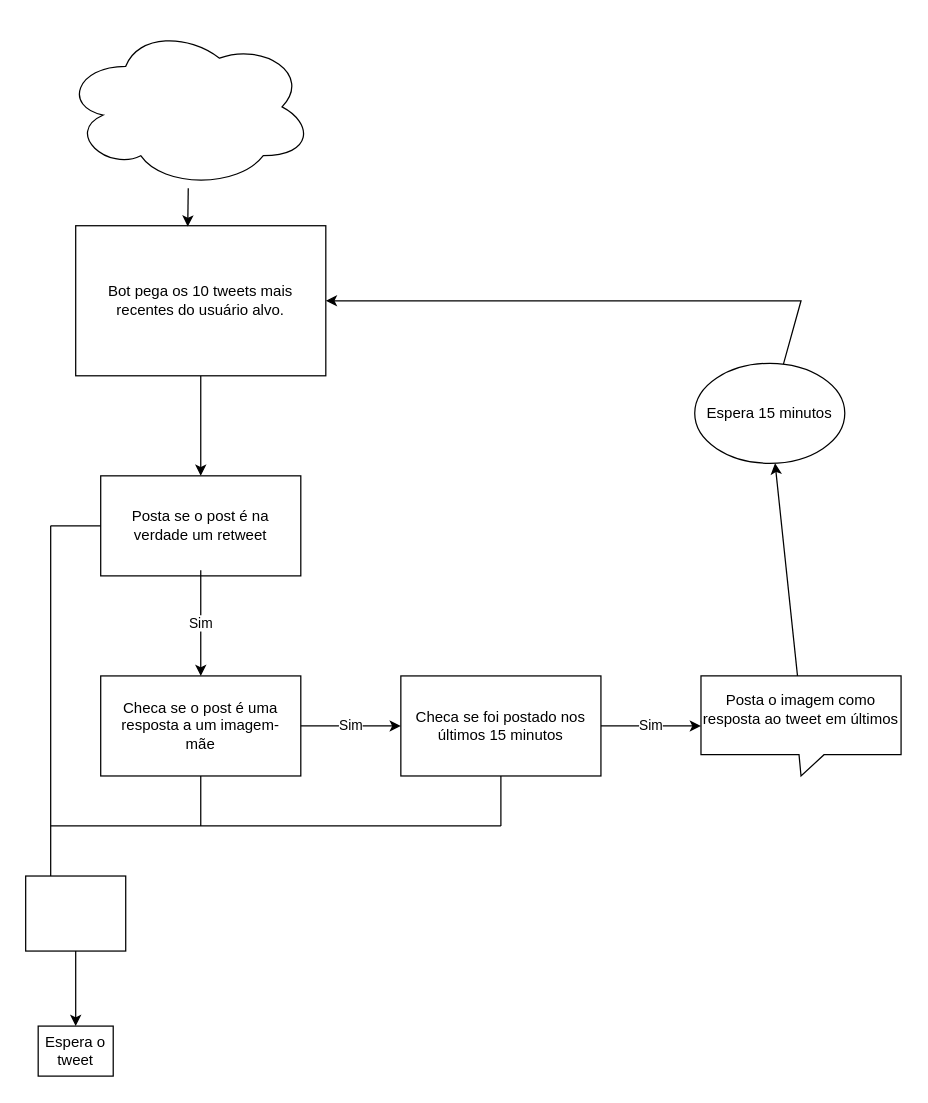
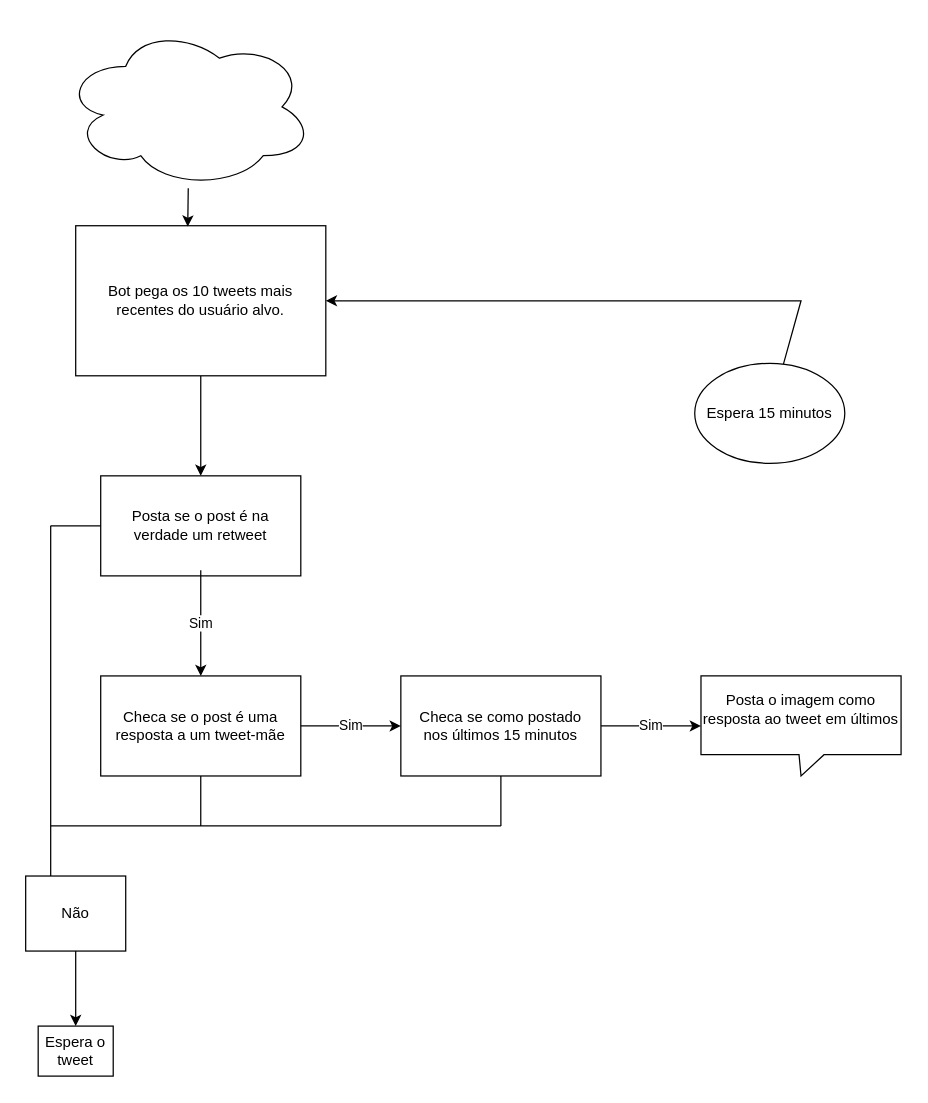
  <mxCell id="0" />
  <mxCell id="1" parent="0" />
  <mxCell id="2" value="" style="endArrow=classic;html=1;exitX=0.5;exitY=1;exitDx=0;exitDy=0;" edge="1" parent="1" source="6" target="9"><mxGeometry width="50" height="50" relative="1" as="geometry"><mxPoint x="60" y="380" as="sourcePoint" /><mxPoint x="160" y="420" as="targetPoint" /></mxGeometry></mxCell>
  <mxCell id="3" value="" style="group" vertex="1" connectable="0" parent="1"><mxGeometry x="50" width="200" height="130" as="geometry" y="20" /></mxCell>
  <mxCell id="4" value="" style="ellipse;shape=cloud;whiteSpace=wrap;html=1;" vertex="1" parent="3"><mxGeometry width="200" height="130" as="geometry" /></mxCell>
  <mxCell id="5" value="" style="group" vertex="1" connectable="0" parent="1"><mxGeometry x="60" y="180" width="200" height="120" as="geometry" /></mxCell>
  <mxCell id="6" value="" style="rounded=0;whiteSpace=wrap;html=1;" vertex="1" parent="5"><mxGeometry width="200" height="120.0" as="geometry" /></mxCell>
  <mxCell id="7" value="Bot pega os 10 tweets mais recentes do usuário alvo." style="text;html=1;strokeColor=none;fillColor=none;align=center;verticalAlign=middle;whiteSpace=wrap;rounded=0;" vertex="1" parent="5"><mxGeometry x="15" y="21.818" width="170" height="76.364" as="geometry" /></mxCell>
  <mxCell id="8" value="" style="group" vertex="1" connectable="0" parent="1"><mxGeometry x="80" y="380" width="160" height="80" as="geometry" /></mxCell>
  <mxCell id="9" value="" style="rounded=0;whiteSpace=wrap;html=1;" vertex="1" parent="8"><mxGeometry width="160" height="80" as="geometry" /></mxCell>
  <mxCell id="10" value="Posta se o post é na verdade um retweet" style="text;html=1;strokeColor=none;fillColor=none;align=center;verticalAlign=middle;whiteSpace=wrap;rounded=0;" vertex="1" parent="8"><mxGeometry x="5" y="4.444" width="150" height="71.111" as="geometry" /></mxCell>
  <mxCell id="11" value="" style="group" vertex="1" connectable="0" parent="1"><mxGeometry x="80" y="540" width="160" height="80" as="geometry" /></mxCell>
  <mxCell id="12" value="" style="rounded=0;whiteSpace=wrap;html=1;" vertex="1" parent="11"><mxGeometry width="160" height="80" as="geometry" /></mxCell>
- <mxCell id="13" value="Checa se o post é uma resposta a um imagem-mãe" style="text;html=1;strokeColor=none;fillColor=none;align=center;verticalAlign=middle;whiteSpace=wrap;rounded=0;" vertex="1" parent="11"><mxGeometry x="5" y="4.444" width="150" height="71.111" as="geometry" /></mxCell>
+ <mxCell id="13" value="Checa se o post é uma resposta a um tweet-mãe" style="text;html=1;strokeColor=none;fillColor=none;align=center;verticalAlign=middle;whiteSpace=wrap;rounded=0;" vertex="1" parent="11"><mxGeometry x="5" y="4.444" width="150" height="71.111" as="geometry" /></mxCell>
  <mxCell id="14" value="" style="group" vertex="1" connectable="0" parent="1"><mxGeometry x="320" y="540" width="160" height="80" as="geometry" /></mxCell>
  <mxCell id="15" value="" style="rounded=0;whiteSpace=wrap;html=1;" vertex="1" parent="14"><mxGeometry width="160" height="80" as="geometry" /></mxCell>
- <mxCell id="16" value="Checa se foi postado nos últimos 15 minutos" style="text;html=1;strokeColor=none;fillColor=none;align=center;verticalAlign=middle;whiteSpace=wrap;rounded=0;" vertex="1" parent="14"><mxGeometry x="5" y="4.444" width="150" height="71.111" as="geometry" /></mxCell>
+ <mxCell id="16" value="Checa se como postado nos últimos 15 minutos" style="text;html=1;strokeColor=none;fillColor=none;align=center;verticalAlign=middle;whiteSpace=wrap;rounded=0;" vertex="1" parent="14"><mxGeometry x="5" y="4.444" width="150" height="71.111" as="geometry" /></mxCell>
  <mxCell id="17" value="" style="group" vertex="1" connectable="0" parent="1"><mxGeometry x="560" y="540" width="160" height="80" as="geometry" /></mxCell>
  <mxCell id="18" value="" style="shape=callout;whiteSpace=wrap;html=1;perimeter=calloutPerimeter;size=17;position=0.49;" vertex="1" parent="17"><mxGeometry width="160" height="80" as="geometry" /></mxCell>
  <mxCell id="19" value="Posta o imagem como resposta ao tweet em últimos" style="text;html=1;strokeColor=none;fillColor=none;align=center;verticalAlign=middle;whiteSpace=wrap;rounded=0;" vertex="1" parent="17"><mxGeometry width="160" height="53.333" as="geometry" /></mxCell>
  <mxCell id="20" value="" style="endArrow=none;html=1;entryX=0;entryY=0.5;entryDx=0;entryDy=0;" edge="1" parent="1" target="9"><mxGeometry width="50" height="50" relative="1" as="geometry"><mxPoint x="40" y="420" as="sourcePoint" /><mxPoint x="40" y="250" as="targetPoint" /></mxGeometry></mxCell>
  <mxCell id="21" value="" style="endArrow=none;html=1;" edge="1" parent="1"><mxGeometry width="50" height="50" relative="1" as="geometry"><mxPoint x="40" y="700" as="sourcePoint" /><mxPoint x="40" y="420" as="targetPoint" /></mxGeometry></mxCell>
  <mxCell id="22" value="" style="rounded=0;whiteSpace=wrap;html=1;" vertex="1" parent="1"><mxGeometry x="20" y="700" width="80" height="60" as="geometry" /></mxCell>
+ <mxCell id="23" value="Não" style="text;html=1;strokeColor=none;fillColor=none;align=center;verticalAlign=middle;whiteSpace=wrap;rounded=0;" vertex="1" parent="1"><mxGeometry x="40" y="720" width="40" height="20" as="geometry" /></mxCell>
  <mxCell id="24" value="" style="endArrow=none;html=1;entryX=0.5;entryY=1;entryDx=0;entryDy=0;" edge="1" parent="1" target="12"><mxGeometry width="50" height="50" relative="1" as="geometry"><mxPoint x="160" y="660" as="sourcePoint" /><mxPoint x="70" y="780" as="targetPoint" /></mxGeometry></mxCell>
  <mxCell id="25" value="" style="endArrow=none;html=1;entryX=0.5;entryY=1;entryDx=0;entryDy=0;" edge="1" parent="1" target="15"><mxGeometry width="50" height="50" relative="1" as="geometry"><mxPoint x="400" y="660" as="sourcePoint" /><mxPoint x="70" y="780" as="targetPoint" /></mxGeometry></mxCell>
  <mxCell id="26" value="" style="endArrow=none;html=1;" edge="1" parent="1"><mxGeometry width="50" height="50" relative="1" as="geometry"><mxPoint x="40" y="660" as="sourcePoint" /><mxPoint x="400" y="660" as="targetPoint" /></mxGeometry></mxCell>
  <mxCell id="27" value="" style="rounded=0;whiteSpace=wrap;html=1;" vertex="1" parent="1"><mxGeometry x="30" y="820" width="60" height="40" as="geometry" /></mxCell>
  <mxCell id="28" value="" style="endArrow=classic;html=1;exitX=0.5;exitY=1;exitDx=0;exitDy=0;entryX=0.5;entryY=0;entryDx=0;entryDy=0;" edge="1" parent="1" source="22" target="27"><mxGeometry width="50" height="50" relative="1" as="geometry"><mxPoint x="59" y="763" as="sourcePoint" /><mxPoint x="80" y="810" as="targetPoint" /></mxGeometry></mxCell>
  <mxCell id="29" value="Espera o tweet" style="text;html=1;strokeColor=none;fillColor=none;align=center;verticalAlign=middle;whiteSpace=wrap;rounded=0;" vertex="1" parent="1"><mxGeometry x="30" y="820" width="60" height="40" as="geometry" /></mxCell>
  <mxCell id="30" value="Sim" style="endArrow=classic;html=1;exitX=1;exitY=0.5;exitDx=0;exitDy=0;entryX=0;entryY=0.5;entryDx=0;entryDy=0;" edge="1" parent="1" source="12" target="15"><mxGeometry width="50" height="50" relative="1" as="geometry"><mxPoint x="20" y="930" as="sourcePoint" /><mxPoint x="70" y="880" as="targetPoint" /></mxGeometry></mxCell>
  <mxCell id="31" value="Sim" style="edgeStyle=none;rounded=0;orthogonalLoop=1;jettySize=auto;html=1;entryX=0;entryY=0.75;entryDx=0;entryDy=0;" edge="1" parent="1" source="15" target="19"><mxGeometry relative="1" as="geometry" /></mxCell>
  <mxCell id="32" style="edgeStyle=none;rounded=0;orthogonalLoop=1;jettySize=auto;html=1;entryX=1;entryY=0.5;entryDx=0;entryDy=0;" edge="1" parent="1" source="33" target="6"><mxGeometry relative="1" as="geometry"><mxPoint x="640" y="230" as="targetPoint" /><Array as="points"><mxPoint x="640" y="240" /></Array></mxGeometry></mxCell>
  <mxCell id="33" value="Espera 15 minutos" style="ellipse;whiteSpace=wrap;html=1;" vertex="1" parent="1"><mxGeometry x="555" y="290" width="120" height="80" as="geometry" /></mxCell>
- <mxCell id="34" style="edgeStyle=none;rounded=0;orthogonalLoop=1;jettySize=auto;html=1;" edge="1" parent="1" source="19" target="33"><mxGeometry relative="1" as="geometry" /></mxCell>
  <mxCell id="35" style="edgeStyle=none;rounded=0;orthogonalLoop=1;jettySize=auto;html=1;entryX=0.448;entryY=0.006;entryDx=0;entryDy=0;entryPerimeter=0;" edge="1" parent="1" source="4" target="6"><mxGeometry relative="1" as="geometry" /></mxCell>
  <mxCell id="36" value="Sim" style="edgeStyle=none;rounded=0;orthogonalLoop=1;jettySize=auto;html=1;entryX=0.5;entryY=0;entryDx=0;entryDy=0;" edge="1" parent="1" source="10" target="12"><mxGeometry relative="1" as="geometry" /></mxCell>
